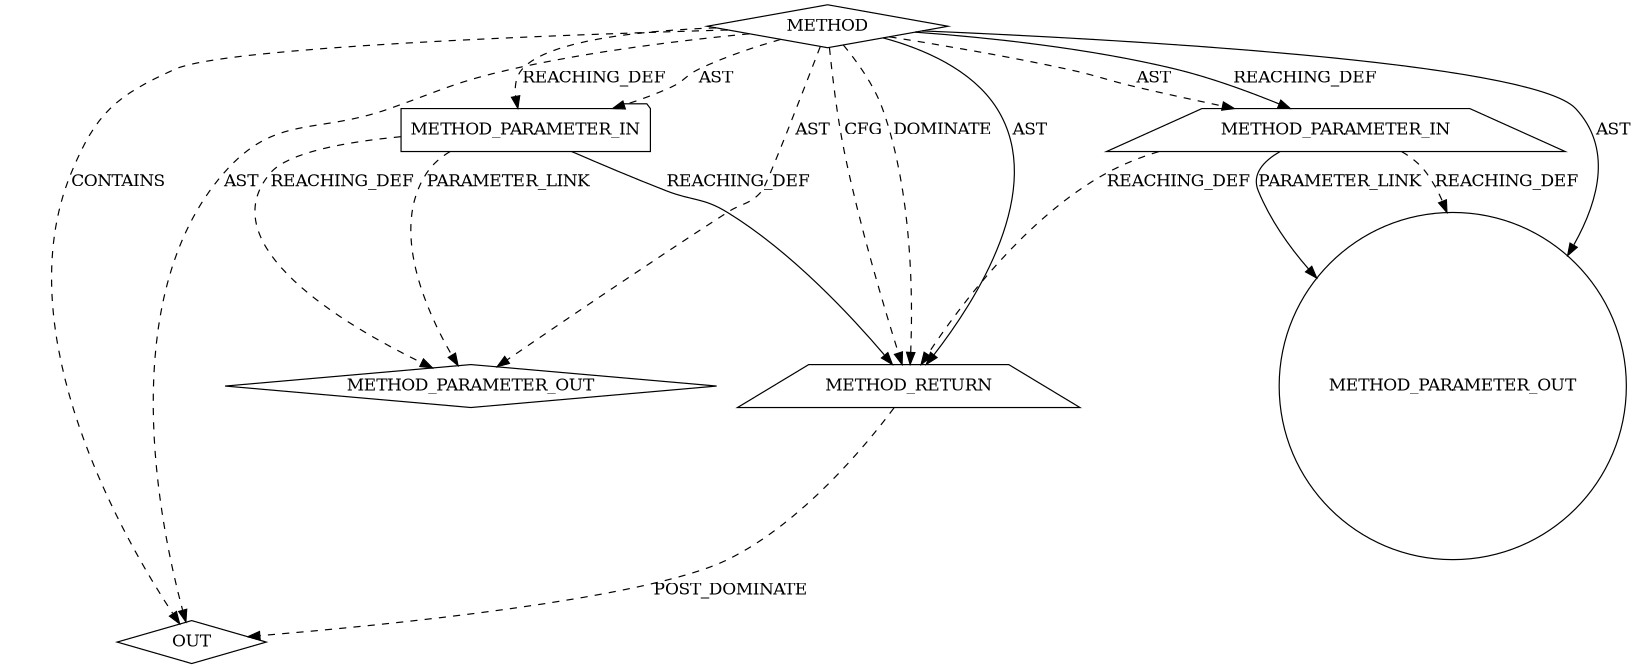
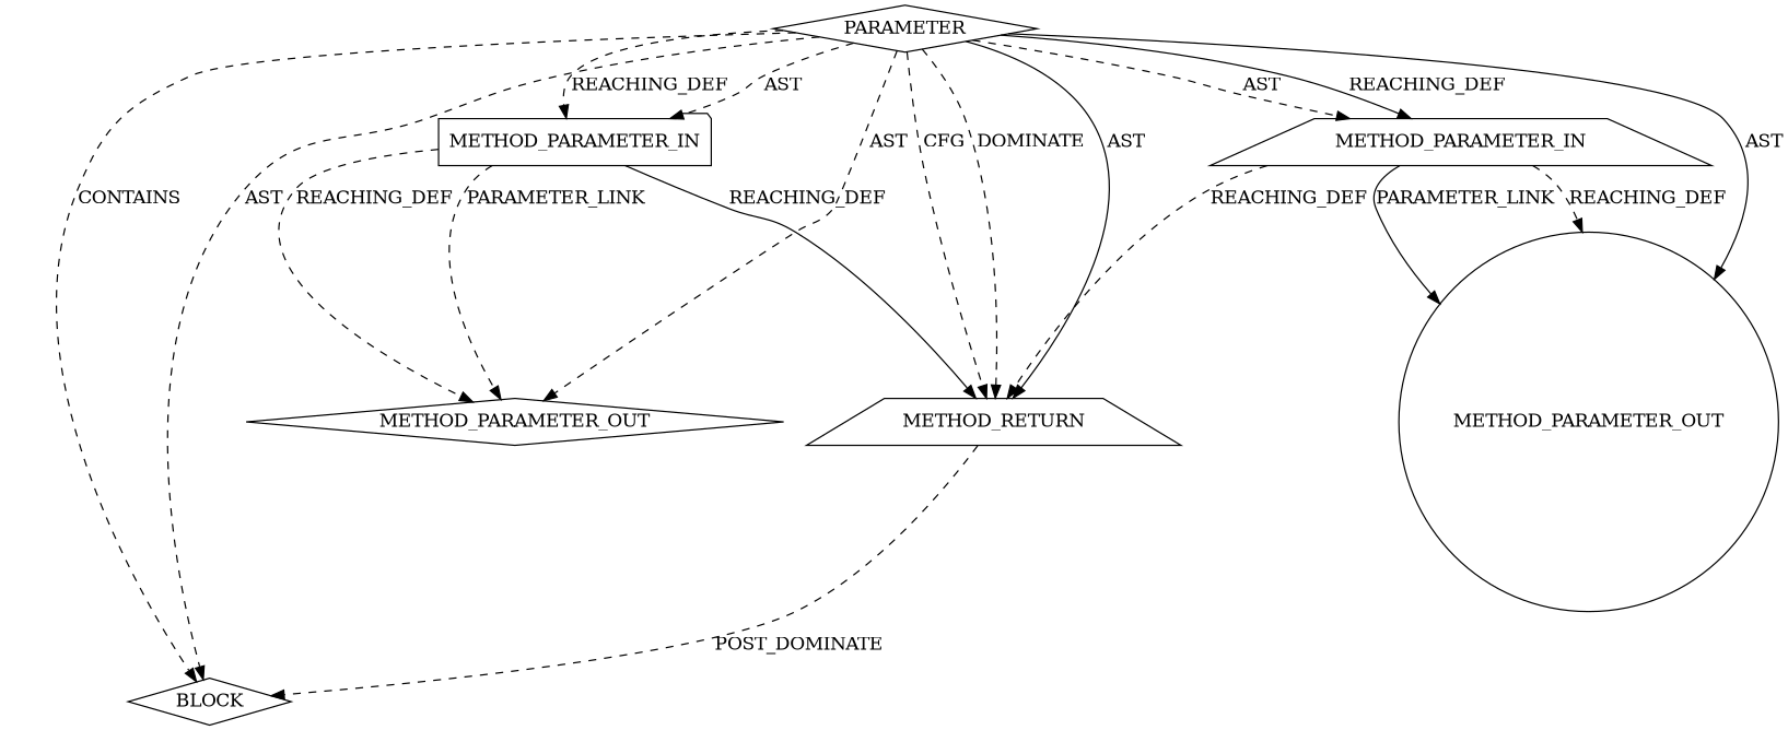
  digraph {
    node [CODE="<empty>" ORDER=1 TYPE_FULL_NAME=ANY shape=diamond EVALUATION_STRATEGY=BY_VALUE IS_VARIADIC=false]
    edge [style=dashed]
-   n1 [ARGUMENT_INDEX=1 label=OUT EVALUATION_STRATEGY="" IS_VARIADIC=""]
-   n2 [AST_PARENT_FULL_NAME="<global>" AST_PARENT_TYPE=NAMESPACE_BLOCK FILENAME="<empty>" FULL_NAME=sk_psock_put IS_EXTERNAL=true NAME=sk_psock_put ORDER=0 label=METHOD TYPE_FULL_NAME="" EVALUATION_STRATEGY="" IS_VARIADIC=""]
+   n1 [ARGUMENT_INDEX=1 label=BLOCK EVALUATION_STRATEGY="" IS_VARIADIC=""]
+   n2 [AST_PARENT_FULL_NAME="<global>" AST_PARENT_TYPE=NAMESPACE_BLOCK FILENAME="<empty>" FULL_NAME=sk_psock_put IS_EXTERNAL=true NAME=sk_psock_put ORDER=0 label=PARAMETER TYPE_FULL_NAME="" EVALUATION_STRATEGY="" IS_VARIADIC=""]
    n3 [CODE=p1 INDEX=1 NAME=p1 label=METHOD_PARAMETER_IN shape=folder]
    n4 [CODE=RET ORDER=2 label=METHOD_RETURN shape=trapezium IS_VARIADIC=""]
    n5 [CODE=p1 INDEX=1 NAME=p1 label=METHOD_PARAMETER_OUT]
    n6 [CODE=p2 INDEX=2 NAME=p2 ORDER=2 label=METHOD_PARAMETER_IN shape=trapezium]
    n7 [CODE=p2 INDEX=2 NAME=p2 ORDER=2 label=METHOD_PARAMETER_OUT shape=circle]
    n2 -> n1 [label=CONTAINS]
    n2 -> n1 [label=AST]
    n2 -> n3 [label=AST]
    n2 -> n3 [label=REACHING_DEF]
    n2 -> n4 [label=CFG]
    n2 -> n4 [label=DOMINATE]
    n2 -> n4 [label=AST style=solid]
    n2 -> n5 [label=AST]
    n2 -> n6 [label=REACHING_DEF style=solid]
    n2 -> n6 [label=AST]
    n2 -> n7 [label=AST style=solid]
    n3 -> n4 [VARIABLE=p1 label=REACHING_DEF style=solid]
    n3 -> n5 [label=PARAMETER_LINK]
    n3 -> n5 [VARIABLE=p1 label=REACHING_DEF]
    n4 -> n1 [label=POST_DOMINATE]
    n6 -> n4 [VARIABLE=p2 label=REACHING_DEF]
    n6 -> n7 [VARIABLE=p2 label=REACHING_DEF]
    n6 -> n7 [label=PARAMETER_LINK style=solid]
  }
